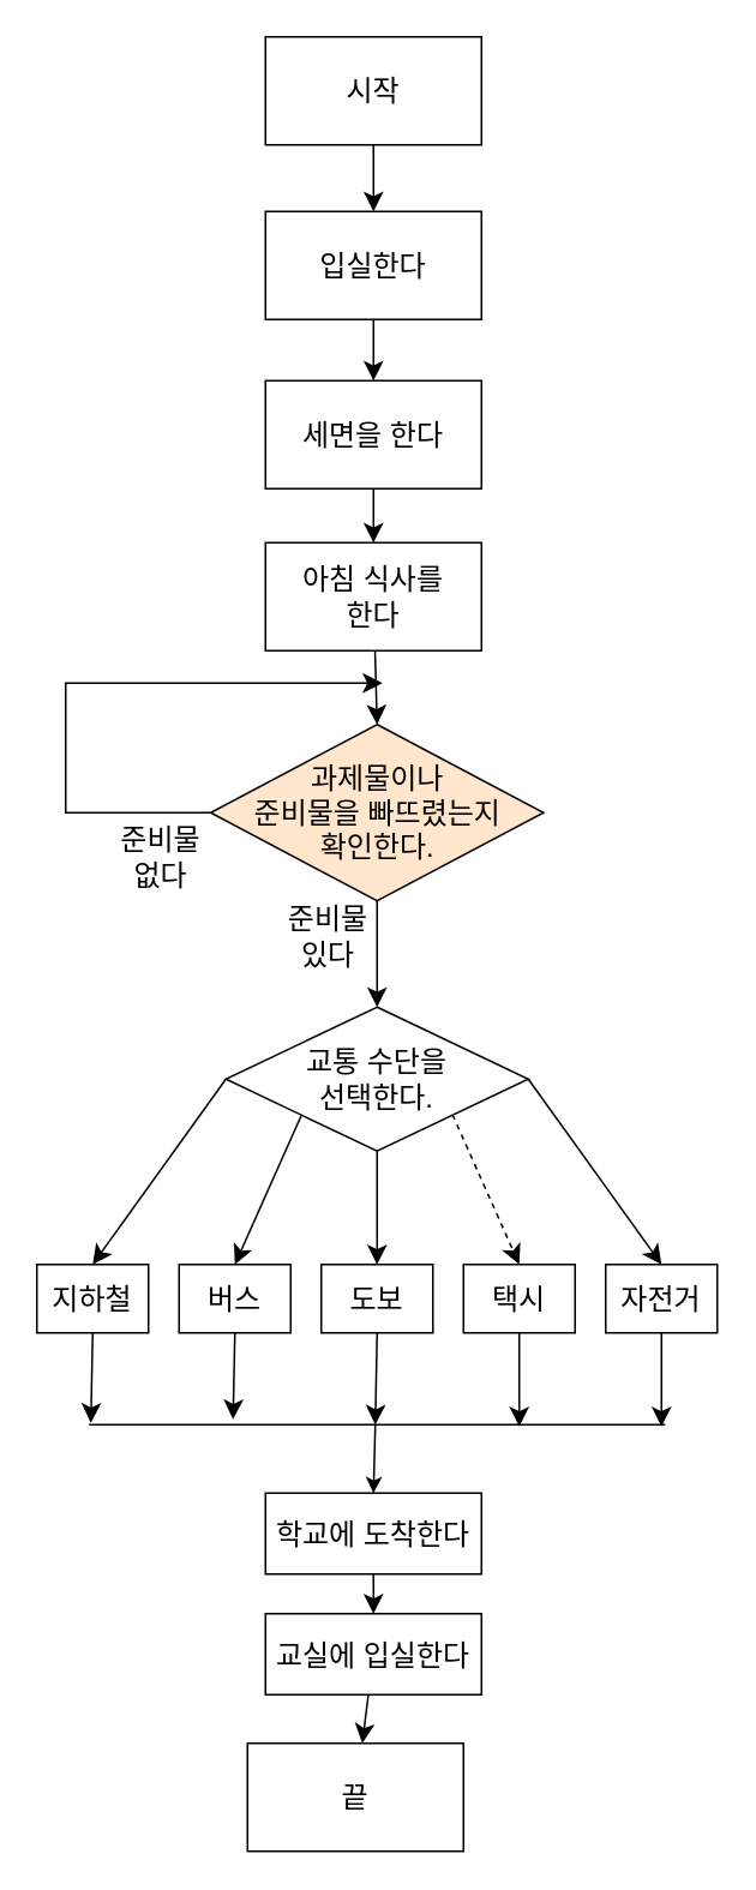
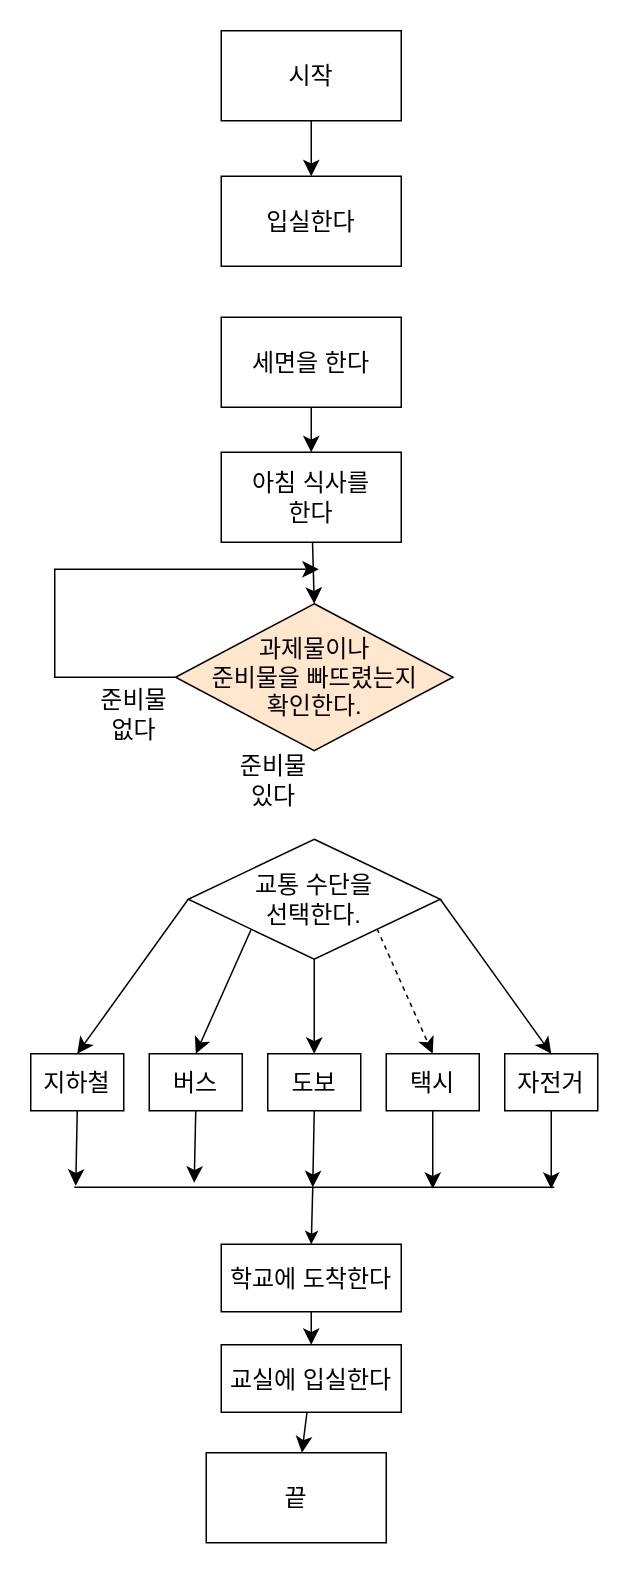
  <mxCell id="0" />
  <mxCell id="1" parent="0" />
  <mxCell id="2" value="" style="edgeStyle=none;curved=1;rounded=0;orthogonalLoop=1;jettySize=auto;html=1;fontSize=12;startSize=8;endSize=8;labelBackgroundColor=none;fontColor=default;" parent="1" source="3" target="22" edge="1"><mxGeometry relative="1" as="geometry" /></mxCell>
  <mxCell id="3" value="시작" style="rounded=0;whiteSpace=wrap;html=1;fontSize=16;arcSize=50;labelBackgroundColor=none;" parent="1" vertex="1"><mxGeometry x="147" y="20" width="120" height="60" as="geometry" /></mxCell>
  <mxCell id="4" style="edgeStyle=none;curved=1;rounded=0;orthogonalLoop=1;jettySize=auto;html=1;exitX=0.5;exitY=1;exitDx=0;exitDy=0;fontSize=12;startSize=8;endSize=8;labelBackgroundColor=none;fontColor=default;" parent="1" source="5" target="8" edge="1"><mxGeometry relative="1" as="geometry" /></mxCell>
  <mxCell id="5" value="세면을 한다" style="rounded=0;whiteSpace=wrap;html=1;fontSize=16;labelBackgroundColor=none;" parent="1" vertex="1"><mxGeometry x="147" y="211" width="120" height="60" as="geometry" /></mxCell>
  <mxCell id="6" style="edgeStyle=none;curved=1;rounded=0;orthogonalLoop=1;jettySize=auto;html=1;exitX=0.5;exitY=1;exitDx=0;exitDy=0;fontSize=12;startSize=8;endSize=8;labelBackgroundColor=none;fontColor=default;" parent="1" source="5" target="5" edge="1"><mxGeometry relative="1" as="geometry" /></mxCell>
  <mxCell id="7" value="" style="edgeStyle=none;curved=1;rounded=0;orthogonalLoop=1;jettySize=auto;html=1;fontSize=12;startSize=8;endSize=8;entryX=0.5;entryY=0;entryDx=0;entryDy=0;labelBackgroundColor=none;fontColor=default;" parent="1" source="8" target="11" edge="1"><mxGeometry relative="1" as="geometry"><mxPoint x="204.783" y="416" as="targetPoint" /></mxGeometry></mxCell>
  <mxCell id="8" value="아침 식사를 &lt;br&gt;한다" style="rounded=0;whiteSpace=wrap;html=1;fontSize=16;labelBackgroundColor=none;" parent="1" vertex="1"><mxGeometry x="147" y="301" width="120" height="60" as="geometry" /></mxCell>
  <mxCell id="9" style="edgeStyle=none;curved=1;rounded=0;orthogonalLoop=1;jettySize=auto;html=1;exitX=0.75;exitY=1;exitDx=0;exitDy=0;fontSize=12;startSize=8;endSize=8;labelBackgroundColor=none;fontColor=default;" parent="1" source="8" target="8" edge="1"><mxGeometry relative="1" as="geometry" /></mxCell>
- <mxCell id="10" style="edgeStyle=none;curved=1;rounded=0;orthogonalLoop=1;jettySize=auto;html=1;exitX=0.5;exitY=1;exitDx=0;exitDy=0;fontSize=12;startSize=8;endSize=8;labelBackgroundColor=none;fontColor=default;" parent="1" source="11" target="15" edge="1"><mxGeometry relative="1" as="geometry" /></mxCell>
  <mxCell id="11" value="과제물이나 &lt;br&gt;준비물을 빠뜨렸는지 &lt;br&gt;확인한다." style="rhombus;whiteSpace=wrap;html=1;fontSize=16;rounded=0;labelBackgroundColor=none;fillColor=#ffe6cc;" parent="1" vertex="1"><mxGeometry x="116.5" y="402" width="185" height="98" as="geometry" /></mxCell>
  <mxCell id="12" style="edgeStyle=none;curved=1;rounded=0;orthogonalLoop=1;jettySize=auto;html=1;exitX=0;exitY=0.5;exitDx=0;exitDy=0;fontSize=12;startSize=8;endSize=8;entryX=0.5;entryY=0;entryDx=0;entryDy=0;labelBackgroundColor=none;fontColor=default;" parent="1" source="15" target="28" edge="1"><mxGeometry relative="1" as="geometry"><mxPoint x="125" y="692" as="targetPoint" /></mxGeometry></mxCell>
  <mxCell id="13" style="edgeStyle=none;curved=1;rounded=0;orthogonalLoop=1;jettySize=auto;html=1;exitX=0;exitY=1;exitDx=0;exitDy=0;entryX=0.5;entryY=0;entryDx=0;entryDy=0;fontSize=12;startSize=8;endSize=8;labelBackgroundColor=none;fontColor=default;" parent="1" source="15" target="30" edge="1"><mxGeometry relative="1" as="geometry" /></mxCell>
  <mxCell id="14" style="edgeStyle=none;curved=1;rounded=0;orthogonalLoop=1;jettySize=auto;html=1;exitX=1;exitY=1;exitDx=0;exitDy=0;entryX=0.5;entryY=0;entryDx=0;entryDy=0;fontSize=12;startSize=8;endSize=8;labelBackgroundColor=none;fontColor=default;dashed=1;" parent="1" source="15" target="34" edge="1"><mxGeometry relative="1" as="geometry" /></mxCell>
  <mxCell id="15" value="교통 수단을 &lt;br&gt;선택한다." style="rhombus;whiteSpace=wrap;html=1;fontSize=16;rounded=0;labelBackgroundColor=none;" parent="1" vertex="1"><mxGeometry x="125" y="559" width="168" height="80" as="geometry" /></mxCell>
  <mxCell id="16" style="edgeStyle=none;curved=1;rounded=0;orthogonalLoop=1;jettySize=auto;html=1;exitX=0.5;exitY=1;exitDx=0;exitDy=0;entryX=0.5;entryY=0;entryDx=0;entryDy=0;fontSize=12;startSize=8;endSize=8;labelBackgroundColor=none;fontColor=default;" parent="1" source="17" target="19" edge="1"><mxGeometry relative="1" as="geometry" /></mxCell>
  <mxCell id="17" value="학교에 도착한다" style="rounded=0;whiteSpace=wrap;html=1;fontSize=16;labelBackgroundColor=none;" parent="1" vertex="1"><mxGeometry x="147" y="829" width="120" height="45" as="geometry" /></mxCell>
  <mxCell id="18" value="" style="edgeStyle=none;curved=1;rounded=0;orthogonalLoop=1;jettySize=auto;html=1;fontSize=12;startSize=8;endSize=8;labelBackgroundColor=none;fontColor=default;" parent="1" source="19" target="20" edge="1"><mxGeometry relative="1" as="geometry" /></mxCell>
  <mxCell id="19" value="교실에 입실한다" style="rounded=0;whiteSpace=wrap;html=1;fontSize=16;labelBackgroundColor=none;" parent="1" vertex="1"><mxGeometry x="147" y="896" width="120" height="45" as="geometry" /></mxCell>
  <mxCell id="20" value="끝" style="rounded=0;whiteSpace=wrap;html=1;fontSize=16;arcSize=50;labelBackgroundColor=none;" parent="1" vertex="1"><mxGeometry x="137" y="968" width="120" height="60" as="geometry" /></mxCell>
- <mxCell id="21" style="edgeStyle=none;curved=1;rounded=0;orthogonalLoop=1;jettySize=auto;html=1;exitX=0.5;exitY=1;exitDx=0;exitDy=0;entryX=0.5;entryY=0;entryDx=0;entryDy=0;fontSize=12;startSize=8;endSize=8;labelBackgroundColor=none;fontColor=default;" parent="1" source="22" target="5" edge="1"><mxGeometry relative="1" as="geometry" /></mxCell>
  <mxCell id="22" value="입실한다" style="rounded=0;whiteSpace=wrap;html=1;fontSize=16;labelBackgroundColor=none;" parent="1" vertex="1"><mxGeometry x="147" y="117" width="120" height="60" as="geometry" /></mxCell>
  <mxCell id="23" value="" style="edgeStyle=elbowEdgeStyle;elbow=horizontal;endArrow=classic;html=1;curved=0;rounded=0;endSize=8;startSize=8;fontSize=12;exitX=0;exitY=0.5;exitDx=0;exitDy=0;labelBackgroundColor=none;fontColor=default;" parent="1" source="11" edge="1"><mxGeometry width="50" height="50" relative="1" as="geometry"><mxPoint x="187" y="565" as="sourcePoint" /><mxPoint x="212" y="379" as="targetPoint" /><Array as="points"><mxPoint x="36" y="541" /></Array></mxGeometry></mxCell>
  <mxCell id="24" value="준비물 있다" style="text;html=1;strokeColor=none;fillColor=none;align=center;verticalAlign=middle;whiteSpace=wrap;rounded=0;fontSize=16;labelBackgroundColor=none;" parent="1" vertex="1"><mxGeometry x="152" y="505" width="60" height="30" as="geometry" /></mxCell>
  <mxCell id="25" value="준비물 없다" style="text;html=1;strokeColor=none;fillColor=none;align=center;verticalAlign=middle;whiteSpace=wrap;rounded=0;fontSize=16;labelBackgroundColor=none;" parent="1" vertex="1"><mxGeometry x="59" y="461" width="60" height="30" as="geometry" /></mxCell>
  <mxCell id="26" value="" style="endArrow=classic;html=1;rounded=0;fontSize=12;startSize=8;endSize=8;curved=1;exitX=0.5;exitY=1;exitDx=0;exitDy=0;entryX=0.5;entryY=0;entryDx=0;entryDy=0;labelBackgroundColor=none;fontColor=default;" parent="1" source="15" target="32" edge="1"><mxGeometry width="50" height="50" relative="1" as="geometry"><mxPoint x="187" y="765" as="sourcePoint" /><mxPoint x="190" y="693" as="targetPoint" /></mxGeometry></mxCell>
  <mxCell id="27" style="edgeStyle=none;curved=1;rounded=0;orthogonalLoop=1;jettySize=auto;html=1;exitX=0.5;exitY=1;exitDx=0;exitDy=0;fontSize=12;startSize=8;endSize=8;labelBackgroundColor=none;fontColor=default;" parent="1" source="28" edge="1"><mxGeometry relative="1" as="geometry"><mxPoint x="50" y="790" as="targetPoint" /></mxGeometry></mxCell>
  <mxCell id="28" value="지하철" style="rounded=0;whiteSpace=wrap;html=1;fontSize=16;labelBackgroundColor=none;" parent="1" vertex="1"><mxGeometry x="20" y="702" width="62" height="38" as="geometry" /></mxCell>
  <mxCell id="29" style="edgeStyle=none;curved=1;rounded=0;orthogonalLoop=1;jettySize=auto;html=1;exitX=0.5;exitY=1;exitDx=0;exitDy=0;fontSize=12;startSize=8;endSize=8;labelBackgroundColor=none;fontColor=default;" parent="1" source="30" edge="1"><mxGeometry relative="1" as="geometry"><mxPoint x="129" y="788" as="targetPoint" /></mxGeometry></mxCell>
  <mxCell id="30" value="버스" style="rounded=0;whiteSpace=wrap;html=1;fontSize=16;labelBackgroundColor=none;" parent="1" vertex="1"><mxGeometry x="99" y="702" width="62" height="38" as="geometry" /></mxCell>
  <mxCell id="31" style="edgeStyle=none;curved=1;rounded=0;orthogonalLoop=1;jettySize=auto;html=1;exitX=0.5;exitY=1;exitDx=0;exitDy=0;fontSize=12;startSize=8;endSize=8;labelBackgroundColor=none;fontColor=default;" parent="1" source="32" edge="1"><mxGeometry relative="1" as="geometry"><mxPoint x="208" y="791" as="targetPoint" /></mxGeometry></mxCell>
  <mxCell id="32" value="도보" style="rounded=0;whiteSpace=wrap;html=1;fontSize=16;labelBackgroundColor=none;" parent="1" vertex="1"><mxGeometry x="178" y="702" width="62" height="38" as="geometry" /></mxCell>
  <mxCell id="33" style="edgeStyle=none;curved=1;rounded=0;orthogonalLoop=1;jettySize=auto;html=1;exitX=0.5;exitY=1;exitDx=0;exitDy=0;fontSize=12;startSize=8;endSize=8;labelBackgroundColor=none;fontColor=default;" parent="1" source="34" edge="1"><mxGeometry relative="1" as="geometry"><mxPoint x="288" y="792" as="targetPoint" /></mxGeometry></mxCell>
  <mxCell id="34" value="택시" style="rounded=0;whiteSpace=wrap;html=1;fontSize=16;labelBackgroundColor=none;" parent="1" vertex="1"><mxGeometry x="257" y="702" width="62" height="38" as="geometry" /></mxCell>
  <mxCell id="35" value="자전거" style="rounded=0;whiteSpace=wrap;html=1;fontSize=16;labelBackgroundColor=none;" parent="1" vertex="1"><mxGeometry x="336" y="702" width="62" height="38" as="geometry" /></mxCell>
  <mxCell id="36" style="edgeStyle=none;curved=1;rounded=0;orthogonalLoop=1;jettySize=auto;html=1;exitX=1;exitY=0.25;exitDx=0;exitDy=0;fontSize=12;startSize=8;endSize=8;labelBackgroundColor=none;fontColor=default;" parent="1" source="30" target="30" edge="1"><mxGeometry relative="1" as="geometry" /></mxCell>
  <mxCell id="37" style="edgeStyle=none;curved=1;rounded=0;orthogonalLoop=1;jettySize=auto;html=1;exitX=1;exitY=0.5;exitDx=0;exitDy=0;entryX=0.5;entryY=0;entryDx=0;entryDy=0;fontSize=12;startSize=8;endSize=8;labelBackgroundColor=none;fontColor=default;" parent="1" source="15" target="35" edge="1"><mxGeometry relative="1" as="geometry" /></mxCell>
  <mxCell id="38" style="edgeStyle=none;curved=1;rounded=0;orthogonalLoop=1;jettySize=auto;html=1;exitX=0.5;exitY=1;exitDx=0;exitDy=0;fontSize=12;startSize=8;endSize=8;labelBackgroundColor=none;fontColor=default;" parent="1" source="35" edge="1"><mxGeometry relative="1" as="geometry"><mxPoint x="367" y="792" as="targetPoint" /></mxGeometry></mxCell>
  <mxCell id="39" value="" style="endArrow=none;html=1;rounded=0;" edge="1" parent="1"><mxGeometry width="50" height="50" relative="1" as="geometry"><mxPoint x="49" y="791" as="sourcePoint" /><mxPoint x="369" y="791" as="targetPoint" /></mxGeometry></mxCell>
  <mxCell id="40" value="" style="endArrow=classic;html=1;rounded=0;entryX=0.5;entryY=0;entryDx=0;entryDy=0;" edge="1" parent="1" target="17"><mxGeometry width="50" height="50" relative="1" as="geometry"><mxPoint x="208" y="791" as="sourcePoint" /><mxPoint x="313" y="680" as="targetPoint" /></mxGeometry></mxCell>
